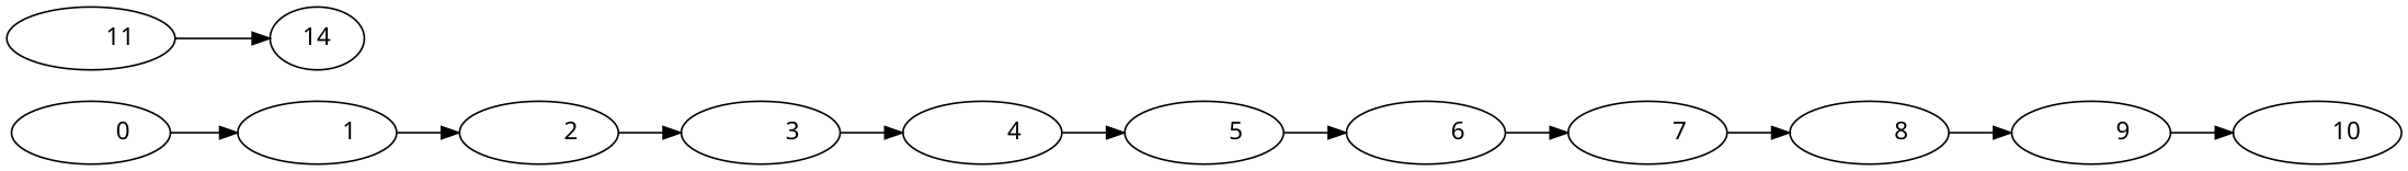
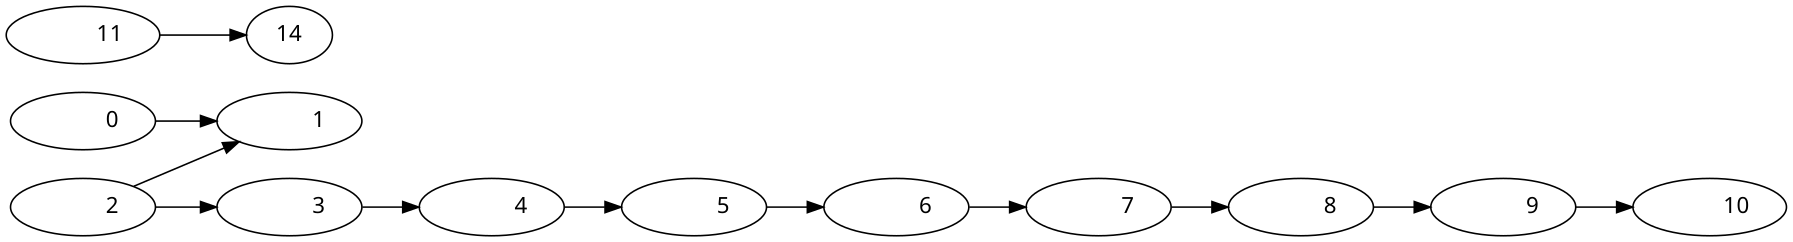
  digraph {
    fontname="Noto Sans"
    rankdir=LR
    node [fontname="Noto Sans"]
    edge [fontname="Noto Sans"]
    n1 [label="           0 "]
    n2 [label="           1 "]
    n3 [label="           2 "]
    n4 [label="           3 "]
    n5 [label="           4 "]
    n6 [label="           5 "]
    n7 [label="           6 "]
    n8 [label="           7 "]
    n9 [label="           8 "]
    n10 [label="           9 "]
    n11 [label="          10 "]
    n12 [label="          11 "]
    n13 [label=14]
    n1 -> n2
-   n2 -> n3
+   n3 -> n2
    n3 -> n4
    n4 -> n5
    n5 -> n6
    n6 -> n7
    n7 -> n8
    n8 -> n9
    n9 -> n10
    n10 -> n11
    n12 -> n13
  }
